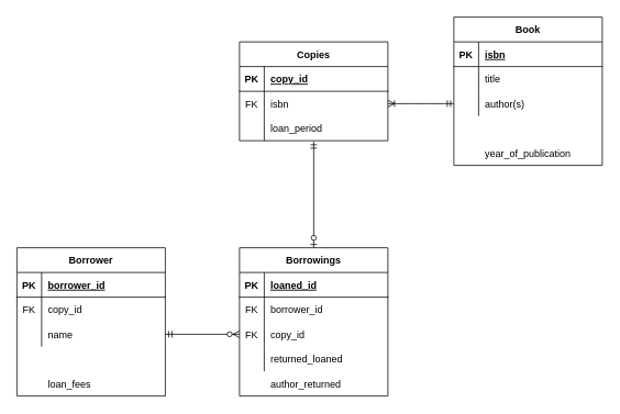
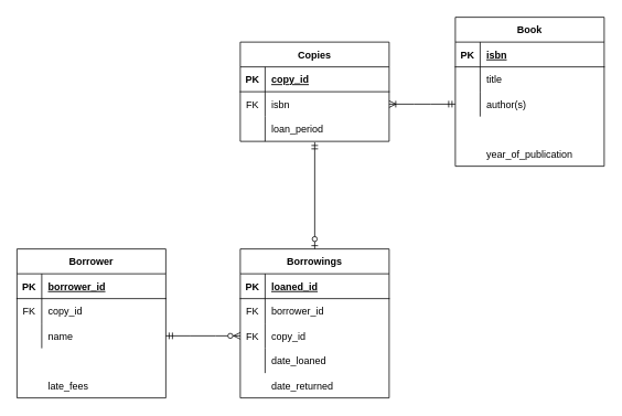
  <mxCell id="0" />
  <mxCell id="1" parent="0" />
  <mxCell id="2" value="" style="group" parent="1" vertex="1" connectable="0"><mxGeometry x="550" y="20" width="180" height="180" as="geometry" /></mxCell>
  <mxCell id="3" value="Book" style="shape=table;startSize=30;container=1;collapsible=1;childLayout=tableLayout;fixedRows=1;rowLines=0;fontStyle=1;align=center;resizeLast=1;" parent="2" vertex="1"><mxGeometry width="180" height="180" as="geometry" /></mxCell>
  <mxCell id="4" value="" style="shape=partialRectangle;collapsible=0;dropTarget=0;pointerEvents=0;fillColor=none;top=0;left=0;bottom=1;right=0;points=[[0,0.5],[1,0.5]];portConstraint=eastwest;" parent="3" vertex="1"><mxGeometry y="30" width="180" height="30" as="geometry" /></mxCell>
  <mxCell id="5" value="PK" style="shape=partialRectangle;connectable=0;fillColor=none;top=0;left=0;bottom=0;right=0;fontStyle=1;overflow=hidden;" parent="4" vertex="1"><mxGeometry width="30" height="30" as="geometry"><mxRectangle width="30" height="30" as="alternateBounds" /></mxGeometry></mxCell>
  <mxCell id="6" value="isbn" style="shape=partialRectangle;connectable=0;fillColor=none;top=0;left=0;bottom=0;right=0;align=left;spacingLeft=6;fontStyle=5;overflow=hidden;" parent="4" vertex="1"><mxGeometry x="30" width="150" height="30" as="geometry"><mxRectangle width="150" height="30" as="alternateBounds" /></mxGeometry></mxCell>
  <mxCell id="7" value="" style="shape=partialRectangle;collapsible=0;dropTarget=0;pointerEvents=0;fillColor=none;top=0;left=0;bottom=0;right=0;points=[[0,0.5],[1,0.5]];portConstraint=eastwest;" parent="3" vertex="1"><mxGeometry y="60" width="180" height="30" as="geometry" /></mxCell>
  <mxCell id="8" value="" style="shape=partialRectangle;connectable=0;fillColor=none;top=0;left=0;bottom=0;right=0;editable=1;overflow=hidden;" parent="7" vertex="1"><mxGeometry width="30" height="30" as="geometry"><mxRectangle width="30" height="30" as="alternateBounds" /></mxGeometry></mxCell>
  <mxCell id="9" value="title" style="shape=partialRectangle;connectable=0;fillColor=none;top=0;left=0;bottom=0;right=0;align=left;spacingLeft=6;overflow=hidden;" parent="7" vertex="1"><mxGeometry x="30" width="150" height="30" as="geometry"><mxRectangle width="150" height="30" as="alternateBounds" /></mxGeometry></mxCell>
  <mxCell id="10" value="" style="shape=partialRectangle;collapsible=0;dropTarget=0;pointerEvents=0;fillColor=none;top=0;left=0;bottom=0;right=0;points=[[0,0.5],[1,0.5]];portConstraint=eastwest;" parent="3" vertex="1"><mxGeometry y="90" width="180" height="30" as="geometry" /></mxCell>
  <mxCell id="11" value="" style="shape=partialRectangle;connectable=0;fillColor=none;top=0;left=0;bottom=0;right=0;editable=1;overflow=hidden;" parent="10" vertex="1"><mxGeometry width="30" height="30" as="geometry"><mxRectangle width="30" height="30" as="alternateBounds" /></mxGeometry></mxCell>
  <mxCell id="12" value="author(s)" style="shape=partialRectangle;connectable=0;fillColor=none;top=0;left=0;bottom=0;right=0;align=left;spacingLeft=6;overflow=hidden;" parent="10" vertex="1"><mxGeometry x="30" width="150" height="30" as="geometry"><mxRectangle width="150" height="30" as="alternateBounds" /></mxGeometry></mxCell>
  <mxCell id="13" value="" style="shape=partialRectangle;collapsible=0;dropTarget=0;pointerEvents=0;fillColor=none;top=0;left=0;bottom=0;right=0;points=[[0,0.5],[1,0.5]];portConstraint=eastwest;" parent="3" vertex="1"><mxGeometry y="120" width="180" height="30" as="geometry" /></mxCell>
  <mxCell id="14" value="" style="shape=partialRectangle;connectable=0;fillColor=none;top=0;left=0;bottom=0;right=0;editable=1;overflow=hidden;" parent="13" vertex="1"><mxGeometry width="30" height="30" as="geometry"><mxRectangle width="30" height="30" as="alternateBounds" /></mxGeometry></mxCell>
  <mxCell id="15" value="" style="shape=partialRectangle;collapsible=0;dropTarget=0;pointerEvents=0;fillColor=none;top=0;left=0;bottom=0;right=0;points=[[0,0.5],[1,0.5]];portConstraint=eastwest;" parent="2" vertex="1"><mxGeometry y="150" width="180" height="30" as="geometry" /></mxCell>
  <mxCell id="16" value="" style="shape=partialRectangle;connectable=0;fillColor=none;top=0;left=0;bottom=0;right=0;editable=1;overflow=hidden;" parent="15" vertex="1"><mxGeometry width="30" height="30" as="geometry"><mxRectangle width="30" height="30" as="alternateBounds" /></mxGeometry></mxCell>
  <mxCell id="17" value="year_of_publication" style="shape=partialRectangle;connectable=0;fillColor=none;top=0;left=0;bottom=0;right=0;align=left;spacingLeft=6;overflow=hidden;" parent="15" vertex="1"><mxGeometry x="30" width="150" height="30" as="geometry"><mxRectangle width="150" height="30" as="alternateBounds" /></mxGeometry></mxCell>
  <mxCell id="18" value="Copies" style="shape=table;startSize=30;container=1;collapsible=1;childLayout=tableLayout;fixedRows=1;rowLines=0;fontStyle=1;align=center;resizeLast=1;" parent="1" vertex="1"><mxGeometry x="290" y="50" width="180" height="120" as="geometry" /></mxCell>
  <mxCell id="19" value="" style="shape=partialRectangle;collapsible=0;dropTarget=0;pointerEvents=0;fillColor=none;top=0;left=0;bottom=1;right=0;points=[[0,0.5],[1,0.5]];portConstraint=eastwest;" parent="18" vertex="1"><mxGeometry y="30" width="180" height="30" as="geometry" /></mxCell>
  <mxCell id="20" value="PK" style="shape=partialRectangle;connectable=0;fillColor=none;top=0;left=0;bottom=0;right=0;fontStyle=1;overflow=hidden;" parent="19" vertex="1"><mxGeometry width="30" height="30" as="geometry"><mxRectangle width="30" height="30" as="alternateBounds" /></mxGeometry></mxCell>
  <mxCell id="21" value="copy_id" style="shape=partialRectangle;connectable=0;fillColor=none;top=0;left=0;bottom=0;right=0;align=left;spacingLeft=6;fontStyle=5;overflow=hidden;" parent="19" vertex="1"><mxGeometry x="30" width="150" height="30" as="geometry"><mxRectangle width="150" height="30" as="alternateBounds" /></mxGeometry></mxCell>
  <mxCell id="22" value="" style="shape=partialRectangle;collapsible=0;dropTarget=0;pointerEvents=0;fillColor=none;top=0;left=0;bottom=0;right=0;points=[[0,0.5],[1,0.5]];portConstraint=eastwest;" parent="18" vertex="1"><mxGeometry y="60" width="180" height="30" as="geometry" /></mxCell>
  <mxCell id="23" value="FK" style="shape=partialRectangle;connectable=0;fillColor=none;top=0;left=0;bottom=0;right=0;editable=1;overflow=hidden;" parent="22" vertex="1"><mxGeometry width="30" height="30" as="geometry"><mxRectangle width="30" height="30" as="alternateBounds" /></mxGeometry></mxCell>
  <mxCell id="24" value="isbn" style="shape=partialRectangle;connectable=0;fillColor=none;top=0;left=0;bottom=0;right=0;align=left;spacingLeft=6;overflow=hidden;" parent="22" vertex="1"><mxGeometry x="30" width="150" height="30" as="geometry"><mxRectangle width="150" height="30" as="alternateBounds" /></mxGeometry></mxCell>
  <mxCell id="25" value="" style="shape=partialRectangle;collapsible=0;dropTarget=0;pointerEvents=0;fillColor=none;top=0;left=0;bottom=0;right=0;points=[[0,0.5],[1,0.5]];portConstraint=eastwest;" parent="18" vertex="1"><mxGeometry y="90" width="180" height="30" as="geometry" /></mxCell>
  <mxCell id="26" value="" style="shape=partialRectangle;connectable=0;fillColor=none;top=0;left=0;bottom=0;right=0;editable=1;overflow=hidden;" parent="25" vertex="1"><mxGeometry width="30" height="30" as="geometry"><mxRectangle width="30" height="30" as="alternateBounds" /></mxGeometry></mxCell>
  <mxCell id="27" value="loan_period" style="shape=partialRectangle;connectable=0;fillColor=none;top=0;left=0;bottom=0;right=0;align=left;spacingLeft=6;overflow=hidden;" parent="25" vertex="1"><mxGeometry x="30" width="150" height="30" as="geometry"><mxRectangle width="150" height="30" as="alternateBounds" /></mxGeometry></mxCell>
  <mxCell id="28" value="" style="edgeStyle=entityRelationEdgeStyle;fontSize=12;html=1;endArrow=ERoneToMany;startArrow=ERmandOne;rounded=0;entryX=1;entryY=0.5;entryDx=0;entryDy=0;exitX=0;exitY=0.5;exitDx=0;exitDy=0;" parent="1" source="10" target="22" edge="1"><mxGeometry width="100" height="100" relative="1" as="geometry"><mxPoint x="290" y="470" as="sourcePoint" /><mxPoint x="680" y="370" as="targetPoint" /></mxGeometry></mxCell>
  <mxCell id="29" value="" style="group" vertex="1" connectable="0" parent="1"><mxGeometry x="20" y="300" width="180" height="180" as="geometry" /></mxCell>
  <mxCell id="30" value="Borrower" style="shape=table;startSize=30;container=1;collapsible=1;childLayout=tableLayout;fixedRows=1;rowLines=0;fontStyle=1;align=center;resizeLast=1;" parent="29" vertex="1"><mxGeometry width="180" height="180" as="geometry" /></mxCell>
  <mxCell id="31" value="" style="shape=partialRectangle;collapsible=0;dropTarget=0;pointerEvents=0;fillColor=none;top=0;left=0;bottom=1;right=0;points=[[0,0.5],[1,0.5]];portConstraint=eastwest;" parent="30" vertex="1"><mxGeometry y="30" width="180" height="30" as="geometry" /></mxCell>
  <mxCell id="32" value="PK" style="shape=partialRectangle;connectable=0;fillColor=none;top=0;left=0;bottom=0;right=0;fontStyle=1;overflow=hidden;" parent="31" vertex="1"><mxGeometry width="30" height="30" as="geometry"><mxRectangle width="30" height="30" as="alternateBounds" /></mxGeometry></mxCell>
  <mxCell id="33" value="borrower_id" style="shape=partialRectangle;connectable=0;fillColor=none;top=0;left=0;bottom=0;right=0;align=left;spacingLeft=6;fontStyle=5;overflow=hidden;" parent="31" vertex="1"><mxGeometry x="30" width="150" height="30" as="geometry"><mxRectangle width="150" height="30" as="alternateBounds" /></mxGeometry></mxCell>
  <mxCell id="34" value="" style="shape=partialRectangle;collapsible=0;dropTarget=0;pointerEvents=0;fillColor=none;top=0;left=0;bottom=0;right=0;points=[[0,0.5],[1,0.5]];portConstraint=eastwest;" parent="30" vertex="1"><mxGeometry y="60" width="180" height="30" as="geometry" /></mxCell>
  <mxCell id="35" value="FK" style="shape=partialRectangle;connectable=0;fillColor=none;top=0;left=0;bottom=0;right=0;editable=1;overflow=hidden;" parent="34" vertex="1"><mxGeometry width="30" height="30" as="geometry"><mxRectangle width="30" height="30" as="alternateBounds" /></mxGeometry></mxCell>
  <mxCell id="36" value="copy_id" style="shape=partialRectangle;connectable=0;fillColor=none;top=0;left=0;bottom=0;right=0;align=left;spacingLeft=6;overflow=hidden;" parent="34" vertex="1"><mxGeometry x="30" width="150" height="30" as="geometry"><mxRectangle width="150" height="30" as="alternateBounds" /></mxGeometry></mxCell>
  <mxCell id="37" value="" style="shape=partialRectangle;collapsible=0;dropTarget=0;pointerEvents=0;fillColor=none;top=0;left=0;bottom=0;right=0;points=[[0,0.5],[1,0.5]];portConstraint=eastwest;" parent="30" vertex="1"><mxGeometry y="90" width="180" height="30" as="geometry" /></mxCell>
  <mxCell id="38" value="" style="shape=partialRectangle;connectable=0;fillColor=none;top=0;left=0;bottom=0;right=0;editable=1;overflow=hidden;" parent="37" vertex="1"><mxGeometry width="30" height="30" as="geometry"><mxRectangle width="30" height="30" as="alternateBounds" /></mxGeometry></mxCell>
  <mxCell id="39" value="name" style="shape=partialRectangle;connectable=0;fillColor=none;top=0;left=0;bottom=0;right=0;align=left;spacingLeft=6;overflow=hidden;" parent="37" vertex="1"><mxGeometry x="30" width="150" height="30" as="geometry"><mxRectangle width="150" height="30" as="alternateBounds" /></mxGeometry></mxCell>
  <mxCell id="40" value="" style="shape=partialRectangle;collapsible=0;dropTarget=0;pointerEvents=0;fillColor=none;top=0;left=0;bottom=0;right=0;points=[[0,0.5],[1,0.5]];portConstraint=eastwest;" parent="30" vertex="1"><mxGeometry y="120" width="180" height="30" as="geometry" /></mxCell>
  <mxCell id="41" value="" style="shape=partialRectangle;connectable=0;fillColor=none;top=0;left=0;bottom=0;right=0;editable=1;overflow=hidden;" parent="40" vertex="1"><mxGeometry width="30" height="30" as="geometry"><mxRectangle width="30" height="30" as="alternateBounds" /></mxGeometry></mxCell>
  <mxCell id="42" value="" style="shape=partialRectangle;collapsible=0;dropTarget=0;pointerEvents=0;fillColor=none;top=0;left=0;bottom=0;right=0;points=[[0,0.5],[1,0.5]];portConstraint=eastwest;" parent="29" vertex="1"><mxGeometry y="150" width="180" height="30" as="geometry" /></mxCell>
  <mxCell id="43" value="" style="shape=partialRectangle;connectable=0;fillColor=none;top=0;left=0;bottom=0;right=0;editable=1;overflow=hidden;" parent="42" vertex="1"><mxGeometry width="30" height="30" as="geometry"><mxRectangle width="30" height="30" as="alternateBounds" /></mxGeometry></mxCell>
- <mxCell id="44" value="loan_fees" style="shape=partialRectangle;connectable=0;fillColor=none;top=0;left=0;bottom=0;right=0;align=left;spacingLeft=6;overflow=hidden;" parent="42" vertex="1"><mxGeometry x="30" width="150" height="30" as="geometry"><mxRectangle width="150" height="30" as="alternateBounds" /></mxGeometry></mxCell>
+ <mxCell id="44" value="late_fees" style="shape=partialRectangle;connectable=0;fillColor=none;top=0;left=0;bottom=0;right=0;align=left;spacingLeft=6;overflow=hidden;" parent="42" vertex="1"><mxGeometry x="30" width="150" height="30" as="geometry"><mxRectangle width="150" height="30" as="alternateBounds" /></mxGeometry></mxCell>
  <mxCell id="45" value="" style="group" vertex="1" connectable="0" parent="1"><mxGeometry x="290" y="300" width="180" height="180" as="geometry" /></mxCell>
  <mxCell id="46" value="Borrowings" style="shape=table;startSize=30;container=1;collapsible=1;childLayout=tableLayout;fixedRows=1;rowLines=0;fontStyle=1;align=center;resizeLast=1;" vertex="1" parent="45"><mxGeometry width="180" height="180" as="geometry" /></mxCell>
  <mxCell id="47" value="" style="shape=partialRectangle;collapsible=0;dropTarget=0;pointerEvents=0;fillColor=none;top=0;left=0;bottom=1;right=0;points=[[0,0.5],[1,0.5]];portConstraint=eastwest;" vertex="1" parent="46"><mxGeometry y="30" width="180" height="30" as="geometry" /></mxCell>
  <mxCell id="48" value="PK" style="shape=partialRectangle;connectable=0;fillColor=none;top=0;left=0;bottom=0;right=0;fontStyle=1;overflow=hidden;" vertex="1" parent="47"><mxGeometry width="30" height="30" as="geometry"><mxRectangle width="30" height="30" as="alternateBounds" /></mxGeometry></mxCell>
  <mxCell id="49" value="loaned_id" style="shape=partialRectangle;connectable=0;fillColor=none;top=0;left=0;bottom=0;right=0;align=left;spacingLeft=6;fontStyle=5;overflow=hidden;" vertex="1" parent="47"><mxGeometry x="30" width="150" height="30" as="geometry"><mxRectangle width="150" height="30" as="alternateBounds" /></mxGeometry></mxCell>
  <mxCell id="50" value="" style="shape=partialRectangle;collapsible=0;dropTarget=0;pointerEvents=0;fillColor=none;top=0;left=0;bottom=0;right=0;points=[[0,0.5],[1,0.5]];portConstraint=eastwest;" vertex="1" parent="46"><mxGeometry y="60" width="180" height="30" as="geometry" /></mxCell>
  <mxCell id="51" value="FK" style="shape=partialRectangle;connectable=0;fillColor=none;top=0;left=0;bottom=0;right=0;editable=1;overflow=hidden;" vertex="1" parent="50"><mxGeometry width="30" height="30" as="geometry"><mxRectangle width="30" height="30" as="alternateBounds" /></mxGeometry></mxCell>
  <mxCell id="52" value="borrower_id" style="shape=partialRectangle;connectable=0;fillColor=none;top=0;left=0;bottom=0;right=0;align=left;spacingLeft=6;overflow=hidden;" vertex="1" parent="50"><mxGeometry x="30" width="150" height="30" as="geometry"><mxRectangle width="150" height="30" as="alternateBounds" /></mxGeometry></mxCell>
  <mxCell id="53" value="" style="shape=partialRectangle;collapsible=0;dropTarget=0;pointerEvents=0;fillColor=none;top=0;left=0;bottom=0;right=0;points=[[0,0.5],[1,0.5]];portConstraint=eastwest;" vertex="1" parent="46"><mxGeometry y="90" width="180" height="30" as="geometry" /></mxCell>
  <mxCell id="54" value="FK" style="shape=partialRectangle;connectable=0;fillColor=none;top=0;left=0;bottom=0;right=0;editable=1;overflow=hidden;" vertex="1" parent="53"><mxGeometry width="30" height="30" as="geometry"><mxRectangle width="30" height="30" as="alternateBounds" /></mxGeometry></mxCell>
  <mxCell id="55" value="copy_id" style="shape=partialRectangle;connectable=0;fillColor=none;top=0;left=0;bottom=0;right=0;align=left;spacingLeft=6;overflow=hidden;" vertex="1" parent="53"><mxGeometry x="30" width="150" height="30" as="geometry"><mxRectangle width="150" height="30" as="alternateBounds" /></mxGeometry></mxCell>
  <mxCell id="56" value="" style="shape=partialRectangle;collapsible=0;dropTarget=0;pointerEvents=0;fillColor=none;top=0;left=0;bottom=0;right=0;points=[[0,0.5],[1,0.5]];portConstraint=eastwest;" vertex="1" parent="46"><mxGeometry y="120" width="180" height="30" as="geometry" /></mxCell>
  <mxCell id="57" value="" style="shape=partialRectangle;connectable=0;fillColor=none;top=0;left=0;bottom=0;right=0;editable=1;overflow=hidden;" vertex="1" parent="56"><mxGeometry width="30" height="30" as="geometry"><mxRectangle width="30" height="30" as="alternateBounds" /></mxGeometry></mxCell>
  <mxCell id="58" value="" style="shape=partialRectangle;connectable=0;fillColor=none;top=0;left=0;bottom=0;right=0;align=left;spacingLeft=6;overflow=hidden;" vertex="1" parent="56"><mxGeometry x="30" width="150" height="30" as="geometry"><mxRectangle width="150" height="30" as="alternateBounds" /></mxGeometry></mxCell>
  <mxCell id="59" value="" style="shape=partialRectangle;collapsible=0;dropTarget=0;pointerEvents=0;fillColor=none;top=0;left=0;bottom=0;right=0;points=[[0,0.5],[1,0.5]];portConstraint=eastwest;" vertex="1" parent="45"><mxGeometry y="120" width="180" height="30" as="geometry" /></mxCell>
- <mxCell id="60" value="returned_loaned" style="shape=partialRectangle;connectable=0;fillColor=none;top=0;left=0;bottom=0;right=0;align=left;spacingLeft=6;overflow=hidden;" vertex="1" parent="59"><mxGeometry x="30" width="150" height="30" as="geometry"><mxRectangle width="150" height="30" as="alternateBounds" /></mxGeometry></mxCell>
+ <mxCell id="60" value="date_loaned" style="shape=partialRectangle;connectable=0;fillColor=none;top=0;left=0;bottom=0;right=0;align=left;spacingLeft=6;overflow=hidden;" vertex="1" parent="59"><mxGeometry x="30" width="150" height="30" as="geometry"><mxRectangle width="150" height="30" as="alternateBounds" /></mxGeometry></mxCell>
  <mxCell id="61" value="" style="shape=partialRectangle;collapsible=0;dropTarget=0;pointerEvents=0;fillColor=none;top=0;left=0;bottom=0;right=0;points=[[0,0.5],[1,0.5]];portConstraint=eastwest;" vertex="1" parent="45"><mxGeometry y="150" width="180" height="30" as="geometry" /></mxCell>
- <mxCell id="62" value="author_returned" style="shape=partialRectangle;connectable=0;fillColor=none;top=0;left=0;bottom=0;right=0;align=left;spacingLeft=6;overflow=hidden;" vertex="1" parent="61"><mxGeometry x="30" width="150" height="30" as="geometry"><mxRectangle width="150" height="30" as="alternateBounds" /></mxGeometry></mxCell>
+ <mxCell id="62" value="date_returned" style="shape=partialRectangle;connectable=0;fillColor=none;top=0;left=0;bottom=0;right=0;align=left;spacingLeft=6;overflow=hidden;" vertex="1" parent="61"><mxGeometry x="30" width="150" height="30" as="geometry"><mxRectangle width="150" height="30" as="alternateBounds" /></mxGeometry></mxCell>
  <mxCell id="63" value="" style="edgeStyle=entityRelationEdgeStyle;fontSize=12;html=1;endArrow=ERzeroToMany;startArrow=ERmandOne;rounded=0;entryX=0;entryY=0.5;entryDx=0;entryDy=0;exitX=1;exitY=0.5;exitDx=0;exitDy=0;" edge="1" parent="1" source="37" target="53"><mxGeometry width="100" height="100" relative="1" as="geometry"><mxPoint x="400" y="310" as="sourcePoint" /><mxPoint x="500" y="210" as="targetPoint" /></mxGeometry></mxCell>
  <mxCell id="64" value="" style="fontSize=12;html=1;endArrow=ERzeroToOne;startArrow=ERmandOne;rounded=0;entryX=0.5;entryY=0;entryDx=0;entryDy=0;exitX=0.5;exitY=1.033;exitDx=0;exitDy=0;exitPerimeter=0;" edge="1" parent="1" source="25" target="46"><mxGeometry width="100" height="100" relative="1" as="geometry"><mxPoint x="410" y="180" as="sourcePoint" /><mxPoint x="500" y="210" as="targetPoint" /><Array as="points" /></mxGeometry></mxCell>
